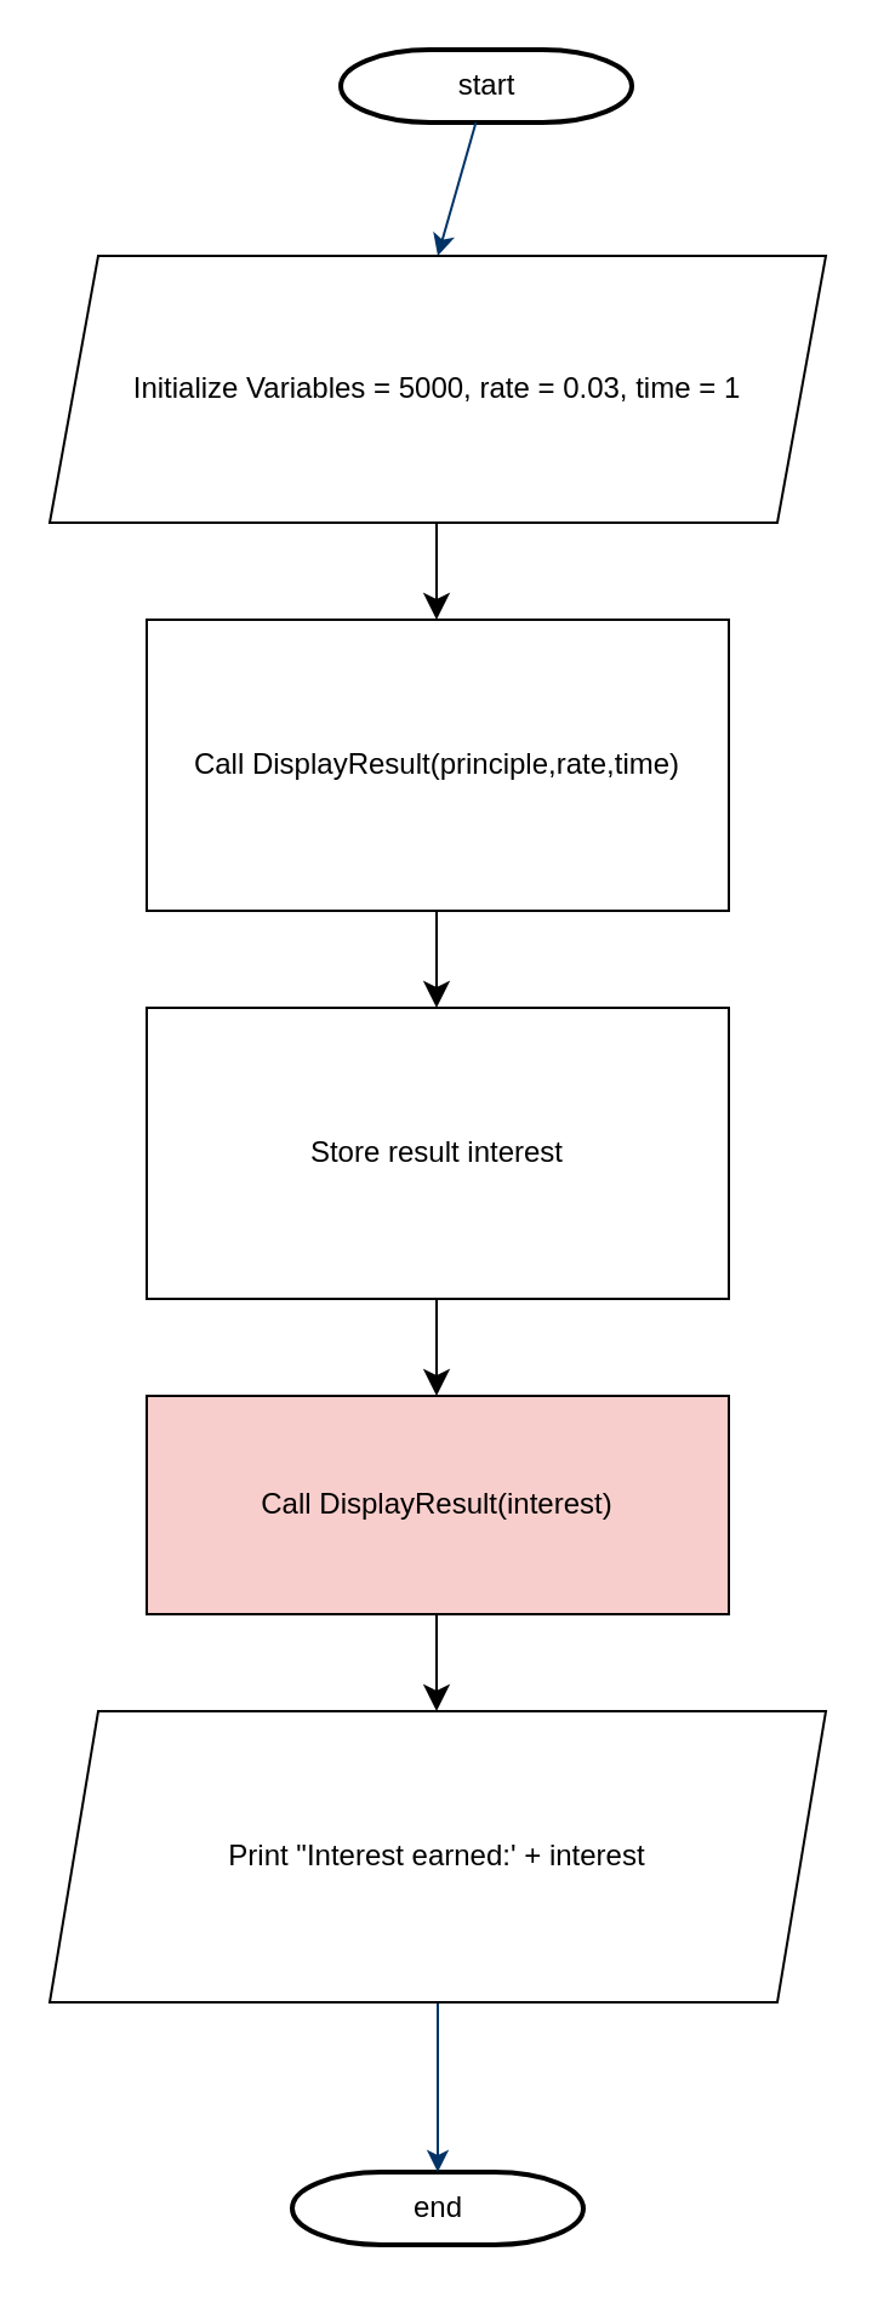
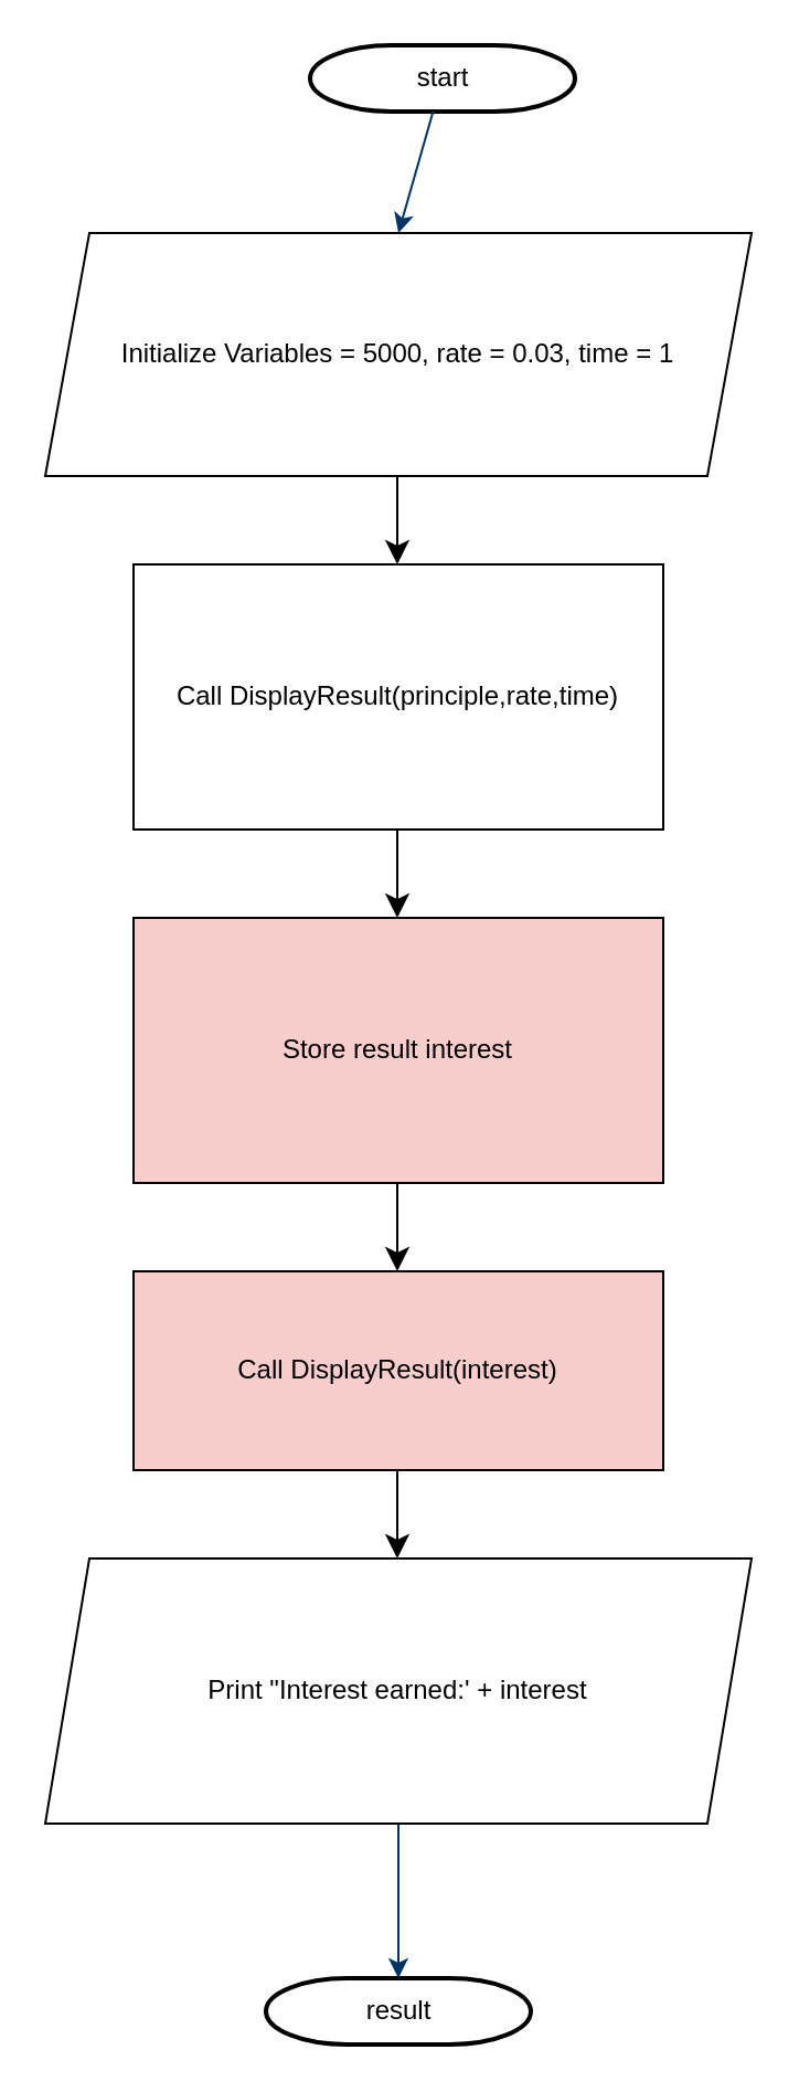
  <mxCell id="0" />
  <mxCell id="1" parent="0" />
  <mxCell id="2" value="start" style="shape=mxgraph.flowchart.terminator;strokeWidth=2;gradientColor=none;gradientDirection=north;fontStyle=0;html=1;" parent="1" vertex="1"><mxGeometry x="140" y="20" width="120" height="30" as="geometry" /></mxCell>
  <mxCell id="3" style="fontStyle=1;strokeColor=#003366;strokeWidth=1;html=1;" parent="1" source="2" edge="1"><mxGeometry relative="1" as="geometry"><mxPoint x="180" y="105" as="targetPoint" /></mxGeometry></mxCell>
- <mxCell id="4" value="end" style="shape=mxgraph.flowchart.terminator;strokeWidth=2;gradientColor=none;gradientDirection=north;fontStyle=0;html=1;" parent="1" vertex="1"><mxGeometry x="120" y="895" width="120" height="30" as="geometry" /></mxCell>
+ <mxCell id="4" value="result" style="shape=mxgraph.flowchart.terminator;strokeWidth=2;gradientColor=none;gradientDirection=north;fontStyle=0;html=1;" parent="1" vertex="1"><mxGeometry x="120" y="895" width="120" height="30" as="geometry" /></mxCell>
  <mxCell id="5" value="" style="edgeStyle=elbowEdgeStyle;elbow=vertical;exitX=0.5;exitY=1;exitPerimeter=0;fontStyle=1;strokeColor=#003366;strokeWidth=1;html=1;" parent="1" edge="1"><mxGeometry width="100" height="100" as="geometry"><mxPoint x="180" y="825" as="sourcePoint" /><mxPoint x="180" y="895" as="targetPoint" /></mxGeometry></mxCell>
  <mxCell id="6" value="Initialize Variables = 5000, rate = 0.03, time = 1" style="shape=parallelogram;perimeter=parallelogramPerimeter;whiteSpace=wrap;html=1;fixedSize=1;" vertex="1" parent="1"><mxGeometry x="20" y="105" width="320" height="110" as="geometry" /></mxCell>
  <mxCell id="7" value="Call DisplayResult(principle,rate,time)" style="rounded=0;whiteSpace=wrap;html=1;" vertex="1" parent="1"><mxGeometry x="60" y="255" width="240" height="120" as="geometry" /></mxCell>
- <mxCell id="8" value="Store result interest" style="rounded=0;whiteSpace=wrap;html=1;" vertex="1" parent="1"><mxGeometry x="60" y="415" width="240" height="120" as="geometry" /></mxCell>
+ <mxCell id="8" value="Store result interest" style="rounded=0;whiteSpace=wrap;html=1;fillColor=#f8cecc;" vertex="1" parent="1"><mxGeometry x="60" y="415" width="240" height="120" as="geometry" /></mxCell>
  <mxCell id="9" value="Call DisplayResult(interest)" style="rounded=0;whiteSpace=wrap;html=1;fillColor=#f8cecc;" vertex="1" parent="1"><mxGeometry x="60" y="575" width="240" height="90" as="geometry" /></mxCell>
  <mxCell id="10" value="Print &quot;Interest earned:' + interest" style="shape=parallelogram;perimeter=parallelogramPerimeter;whiteSpace=wrap;html=1;fixedSize=1;" vertex="1" parent="1"><mxGeometry x="20" y="705" width="320" height="120" as="geometry" /></mxCell>
  <mxCell id="11" value="" style="endArrow=classic;html=1;rounded=0;fontSize=12;startSize=8;endSize=8;curved=1;" edge="1" parent="1"><mxGeometry width="50" height="50" relative="1" as="geometry"><mxPoint x="179.5" y="215" as="sourcePoint" /><mxPoint x="179.5" y="255" as="targetPoint" /></mxGeometry></mxCell>
  <mxCell id="12" value="" style="endArrow=classic;html=1;rounded=0;fontSize=12;startSize=8;endSize=8;curved=1;" edge="1" parent="1"><mxGeometry width="50" height="50" relative="1" as="geometry"><mxPoint x="179.5" y="375" as="sourcePoint" /><mxPoint x="179.5" y="415" as="targetPoint" /></mxGeometry></mxCell>
  <mxCell id="13" value="" style="endArrow=classic;html=1;rounded=0;fontSize=12;startSize=8;endSize=8;curved=1;" edge="1" parent="1"><mxGeometry width="50" height="50" relative="1" as="geometry"><mxPoint x="179.5" y="535" as="sourcePoint" /><mxPoint x="179.5" y="575" as="targetPoint" /></mxGeometry></mxCell>
  <mxCell id="14" value="" style="endArrow=classic;html=1;rounded=0;fontSize=12;startSize=8;endSize=8;curved=1;" edge="1" parent="1"><mxGeometry width="50" height="50" relative="1" as="geometry"><mxPoint x="179.5" y="665" as="sourcePoint" /><mxPoint x="179.5" y="705" as="targetPoint" /></mxGeometry></mxCell>
